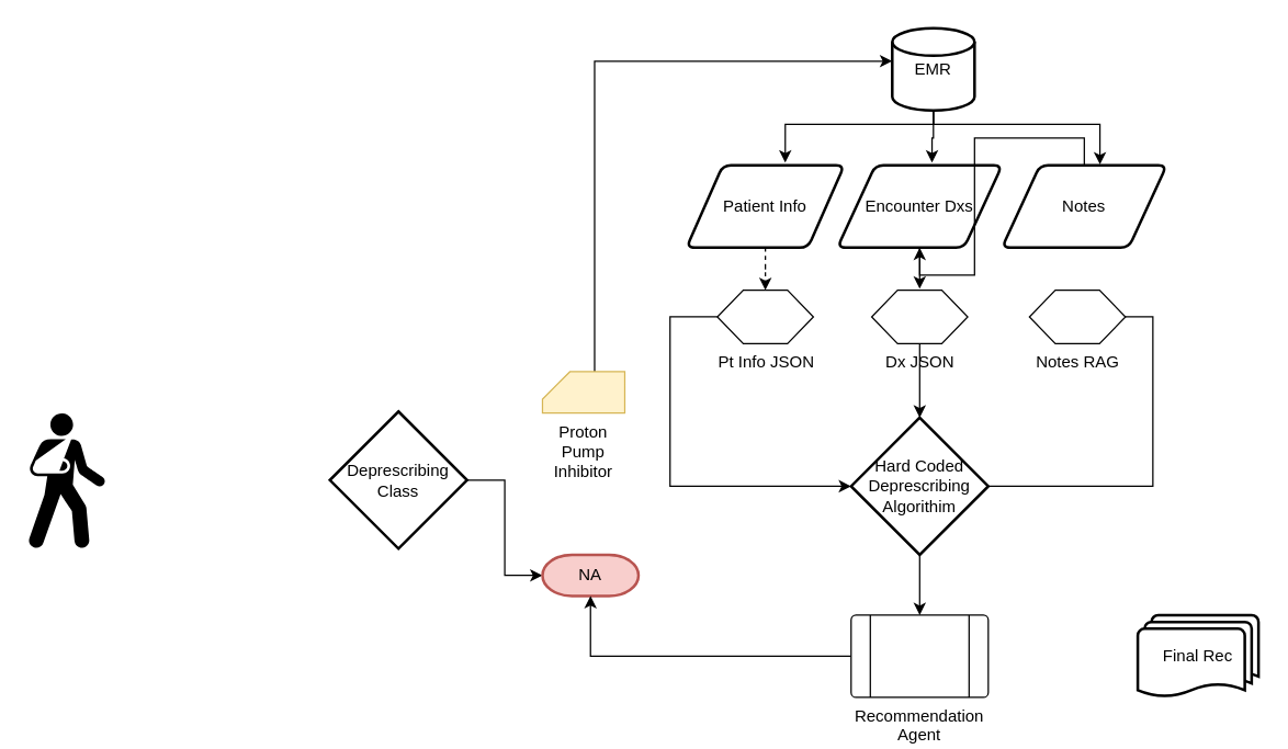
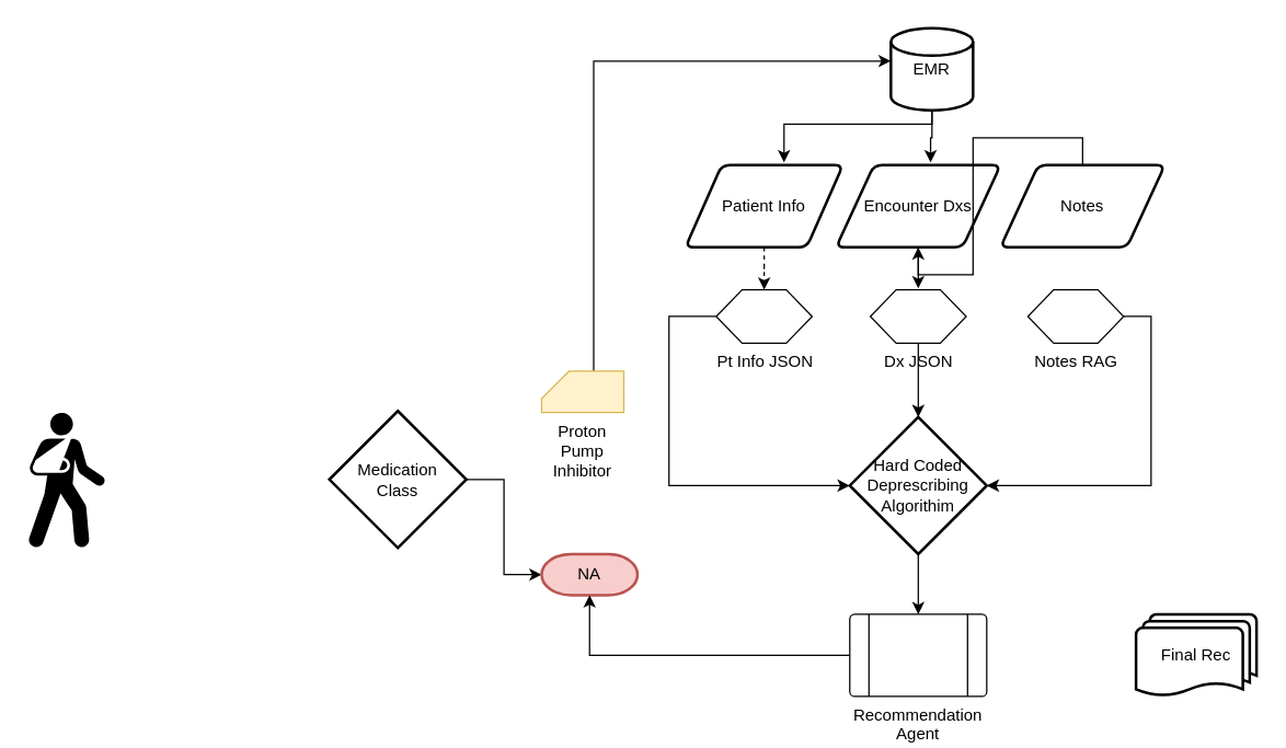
  <mxCell id="0" />
  <mxCell id="1" parent="0" />
  <mxCell id="2" style="edgeStyle=orthogonalEdgeStyle;rounded=0;orthogonalLoop=1;jettySize=auto;html=1;entryX=0.626;entryY=-0.033;entryDx=0;entryDy=0;entryPerimeter=0;" parent="1" source="5" target="7" edge="1"><mxGeometry relative="1" as="geometry"><Array as="points"><mxPoint x="680" y="90" /><mxPoint x="572" y="90" /></Array></mxGeometry></mxCell>
  <mxCell id="3" style="edgeStyle=orthogonalEdgeStyle;rounded=0;orthogonalLoop=1;jettySize=auto;html=1;entryX=0.575;entryY=-0.033;entryDx=0;entryDy=0;entryPerimeter=0;" parent="1" source="5" target="9" edge="1"><mxGeometry relative="1" as="geometry" /></mxCell>
- <mxCell id="4" style="edgeStyle=orthogonalEdgeStyle;rounded=0;orthogonalLoop=1;jettySize=auto;html=1;entryX=0.595;entryY=-0.012;entryDx=0;entryDy=0;entryPerimeter=0;" parent="1" source="5" target="11" edge="1"><mxGeometry relative="1" as="geometry"><Array as="points"><mxPoint x="680" y="90" /><mxPoint x="801" y="90" /></Array></mxGeometry></mxCell>
  <mxCell id="5" value="EMR" style="strokeWidth=2;html=1;shape=mxgraph.flowchart.database;whiteSpace=wrap;" parent="1" vertex="1"><mxGeometry x="650" y="20" width="60" height="60" as="geometry" /></mxCell>
  <mxCell id="6" style="edgeStyle=orthogonalEdgeStyle;rounded=0;orthogonalLoop=1;jettySize=auto;html=1;entryX=0.5;entryY=0;entryDx=0;entryDy=0;dashed=1;" parent="1" source="7" target="19" edge="1"><mxGeometry relative="1" as="geometry" /></mxCell>
  <mxCell id="7" value="Patient Info" style="shape=parallelogram;html=1;strokeWidth=2;perimeter=parallelogramPerimeter;whiteSpace=wrap;rounded=1;arcSize=12;size=0.23;" parent="1" vertex="1"><mxGeometry x="500" y="120" width="115" height="60" as="geometry" /></mxCell>
  <mxCell id="8" style="edgeStyle=orthogonalEdgeStyle;rounded=0;orthogonalLoop=1;jettySize=auto;html=1;" parent="1" source="9" edge="1"><mxGeometry relative="1" as="geometry"><mxPoint x="670" y="210" as="targetPoint" /></mxGeometry></mxCell>
  <mxCell id="9" value="Encounter Dxs" style="shape=parallelogram;html=1;strokeWidth=2;perimeter=parallelogramPerimeter;whiteSpace=wrap;rounded=1;arcSize=12;size=0.23;" parent="1" vertex="1"><mxGeometry x="610" y="120" width="120" height="60" as="geometry" /></mxCell>
  <mxCell id="10" style="edgeStyle=orthogonalEdgeStyle;rounded=0;orthogonalLoop=1;jettySize=auto;html=1;" parent="1" source="11" target="9" edge="1"><mxGeometry relative="1" as="geometry" /></mxCell>
  <mxCell id="11" value="Notes" style="shape=parallelogram;html=1;strokeWidth=2;perimeter=parallelogramPerimeter;whiteSpace=wrap;rounded=1;arcSize=12;size=0.23;" parent="1" vertex="1"><mxGeometry x="730" y="120" width="120" height="60" as="geometry" /></mxCell>
  <mxCell id="12" value="" style="shape=mxgraph.signs.healthcare.out_patient;html=1;pointerEvents=1;fillColor=#000000;strokeColor=none;verticalLabelPosition=bottom;verticalAlign=top;align=center;sketch=0;" parent="1" vertex="1"><mxGeometry x="20" y="300.5" width="56" height="99" as="geometry" /></mxCell>
  <mxCell id="13" style="edgeStyle=orthogonalEdgeStyle;rounded=0;orthogonalLoop=1;jettySize=auto;html=1;entryX=0;entryY=0.4;entryDx=0;entryDy=0;entryPerimeter=0;" edge="1" parent="1" source="14" target="5"><mxGeometry relative="1" as="geometry"><Array as="points"><mxPoint x="433" y="44" /></Array></mxGeometry></mxCell>
  <mxCell id="14" value="Proton Pump Inhibitor" style="verticalLabelPosition=bottom;verticalAlign=top;html=1;shape=card;whiteSpace=wrap;size=20;arcSize=12;fillColor=#fff2cc;strokeColor=#d6b656;" parent="1" vertex="1"><mxGeometry x="395" y="270.5" width="60" height="30" as="geometry" /></mxCell>
  <mxCell id="15" style="edgeStyle=orthogonalEdgeStyle;rounded=0;orthogonalLoop=1;jettySize=auto;html=1;entryX=0;entryY=0.5;entryDx=0;entryDy=0;entryPerimeter=0;" parent="1" source="16" target="17" edge="1"><mxGeometry relative="1" as="geometry" /></mxCell>
- <mxCell id="16" value="Deprescribing&lt;br&gt;Class" style="strokeWidth=2;html=1;shape=mxgraph.flowchart.decision;whiteSpace=wrap;" parent="1" vertex="1"><mxGeometry x="240" y="299.5" width="100" height="100" as="geometry" /></mxCell>
+ <mxCell id="16" value="Medication&lt;br&gt;Class" style="strokeWidth=2;html=1;shape=mxgraph.flowchart.decision;whiteSpace=wrap;" parent="1" vertex="1"><mxGeometry x="240" y="299.5" width="100" height="100" as="geometry" /></mxCell>
  <mxCell id="17" value="NA" style="strokeWidth=2;html=1;shape=mxgraph.flowchart.terminator;whiteSpace=wrap;fillColor=#f8cecc;strokeColor=#b85450;" parent="1" vertex="1"><mxGeometry x="395" y="404" width="70" height="30" as="geometry" /></mxCell>
  <mxCell id="18" style="edgeStyle=orthogonalEdgeStyle;rounded=0;orthogonalLoop=1;jettySize=auto;html=1;entryX=0;entryY=0.5;entryDx=0;entryDy=0;entryPerimeter=0;" edge="1" parent="1" source="19" target="25"><mxGeometry relative="1" as="geometry"><Array as="points"><mxPoint x="488" y="231" /><mxPoint x="488" y="354" /></Array></mxGeometry></mxCell>
  <mxCell id="19" value="Pt Info JSON" style="verticalLabelPosition=bottom;verticalAlign=top;html=1;shape=hexagon;perimeter=hexagonPerimeter2;arcSize=6;size=0.27;rounded=0;" parent="1" vertex="1"><mxGeometry x="522.5" y="211" width="70" height="39" as="geometry" /></mxCell>
- <mxCell id="20" style="edgeStyle=orthogonalEdgeStyle;rounded=0;orthogonalLoop=1;jettySize=auto;html=1;entryX=1;entryY=0.5;entryDx=0;entryDy=0;entryPerimeter=0;endArrow=none;" edge="1" parent="1" source="21" target="25"><mxGeometry relative="1" as="geometry"><Array as="points"><mxPoint x="840" y="231" /><mxPoint x="840" y="354" /></Array></mxGeometry></mxCell>
+ <mxCell id="20" style="edgeStyle=orthogonalEdgeStyle;rounded=0;orthogonalLoop=1;jettySize=auto;html=1;entryX=1;entryY=0.5;entryDx=0;entryDy=0;entryPerimeter=0;" edge="1" parent="1" source="21" target="25"><mxGeometry relative="1" as="geometry"><Array as="points"><mxPoint x="840" y="231" /><mxPoint x="840" y="354" /></Array></mxGeometry></mxCell>
  <mxCell id="21" value="Notes RAG" style="verticalLabelPosition=bottom;verticalAlign=top;html=1;shape=hexagon;perimeter=hexagonPerimeter2;arcSize=6;size=0.27;" parent="1" vertex="1"><mxGeometry x="750" y="211" width="70" height="39" as="geometry" /></mxCell>
  <mxCell id="22" style="edgeStyle=orthogonalEdgeStyle;rounded=0;orthogonalLoop=1;jettySize=auto;html=1;entryX=0.5;entryY=0;entryDx=0;entryDy=0;entryPerimeter=0;" edge="1" parent="1" source="23" target="25"><mxGeometry relative="1" as="geometry" /></mxCell>
  <mxCell id="23" value="Dx JSON" style="verticalLabelPosition=bottom;verticalAlign=top;html=1;shape=hexagon;perimeter=hexagonPerimeter2;arcSize=6;size=0.27;" parent="1" vertex="1"><mxGeometry x="635" y="211" width="70" height="39" as="geometry" /></mxCell>
  <mxCell id="24" style="edgeStyle=orthogonalEdgeStyle;rounded=0;orthogonalLoop=1;jettySize=auto;html=1;" edge="1" parent="1" source="25" target="27"><mxGeometry relative="1" as="geometry" /></mxCell>
  <mxCell id="25" value="Hard Coded Deprescribing Algorithim" style="strokeWidth=2;html=1;shape=mxgraph.flowchart.decision;whiteSpace=wrap;" parent="1" vertex="1"><mxGeometry x="620" y="304" width="100" height="100" as="geometry" /></mxCell>
  <mxCell id="26" style="edgeStyle=orthogonalEdgeStyle;rounded=0;orthogonalLoop=1;jettySize=auto;html=1;" edge="1" parent="1" source="27" target="17"><mxGeometry relative="1" as="geometry" /></mxCell>
  <mxCell id="27" value="Recommendation Agent" style="verticalLabelPosition=bottom;verticalAlign=top;html=1;shape=process;whiteSpace=wrap;rounded=1;size=0.14;arcSize=6;" parent="1" vertex="1"><mxGeometry x="620" y="448" width="100" height="60" as="geometry" /></mxCell>
  <mxCell id="28" value="Final Rec" style="strokeWidth=2;html=1;shape=mxgraph.flowchart.multi-document;whiteSpace=wrap;" parent="1" vertex="1"><mxGeometry x="829" y="448" width="88" height="60" as="geometry" /></mxCell>
